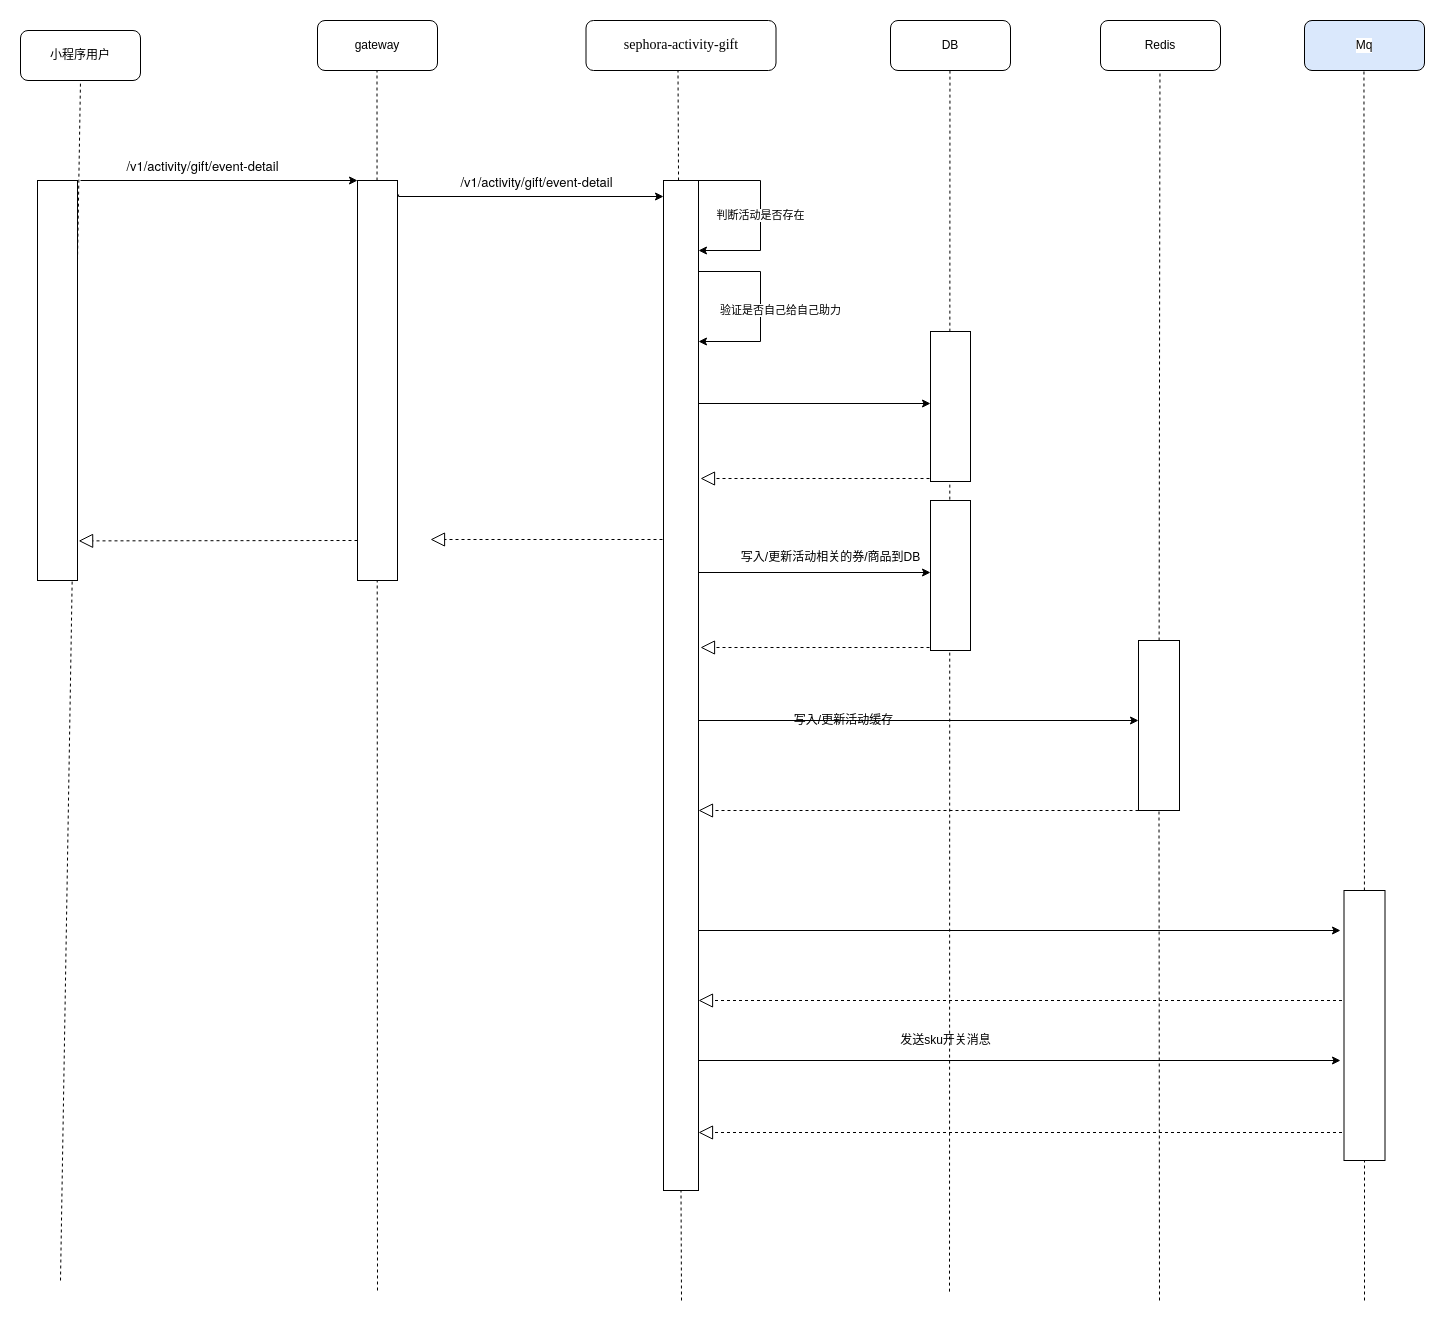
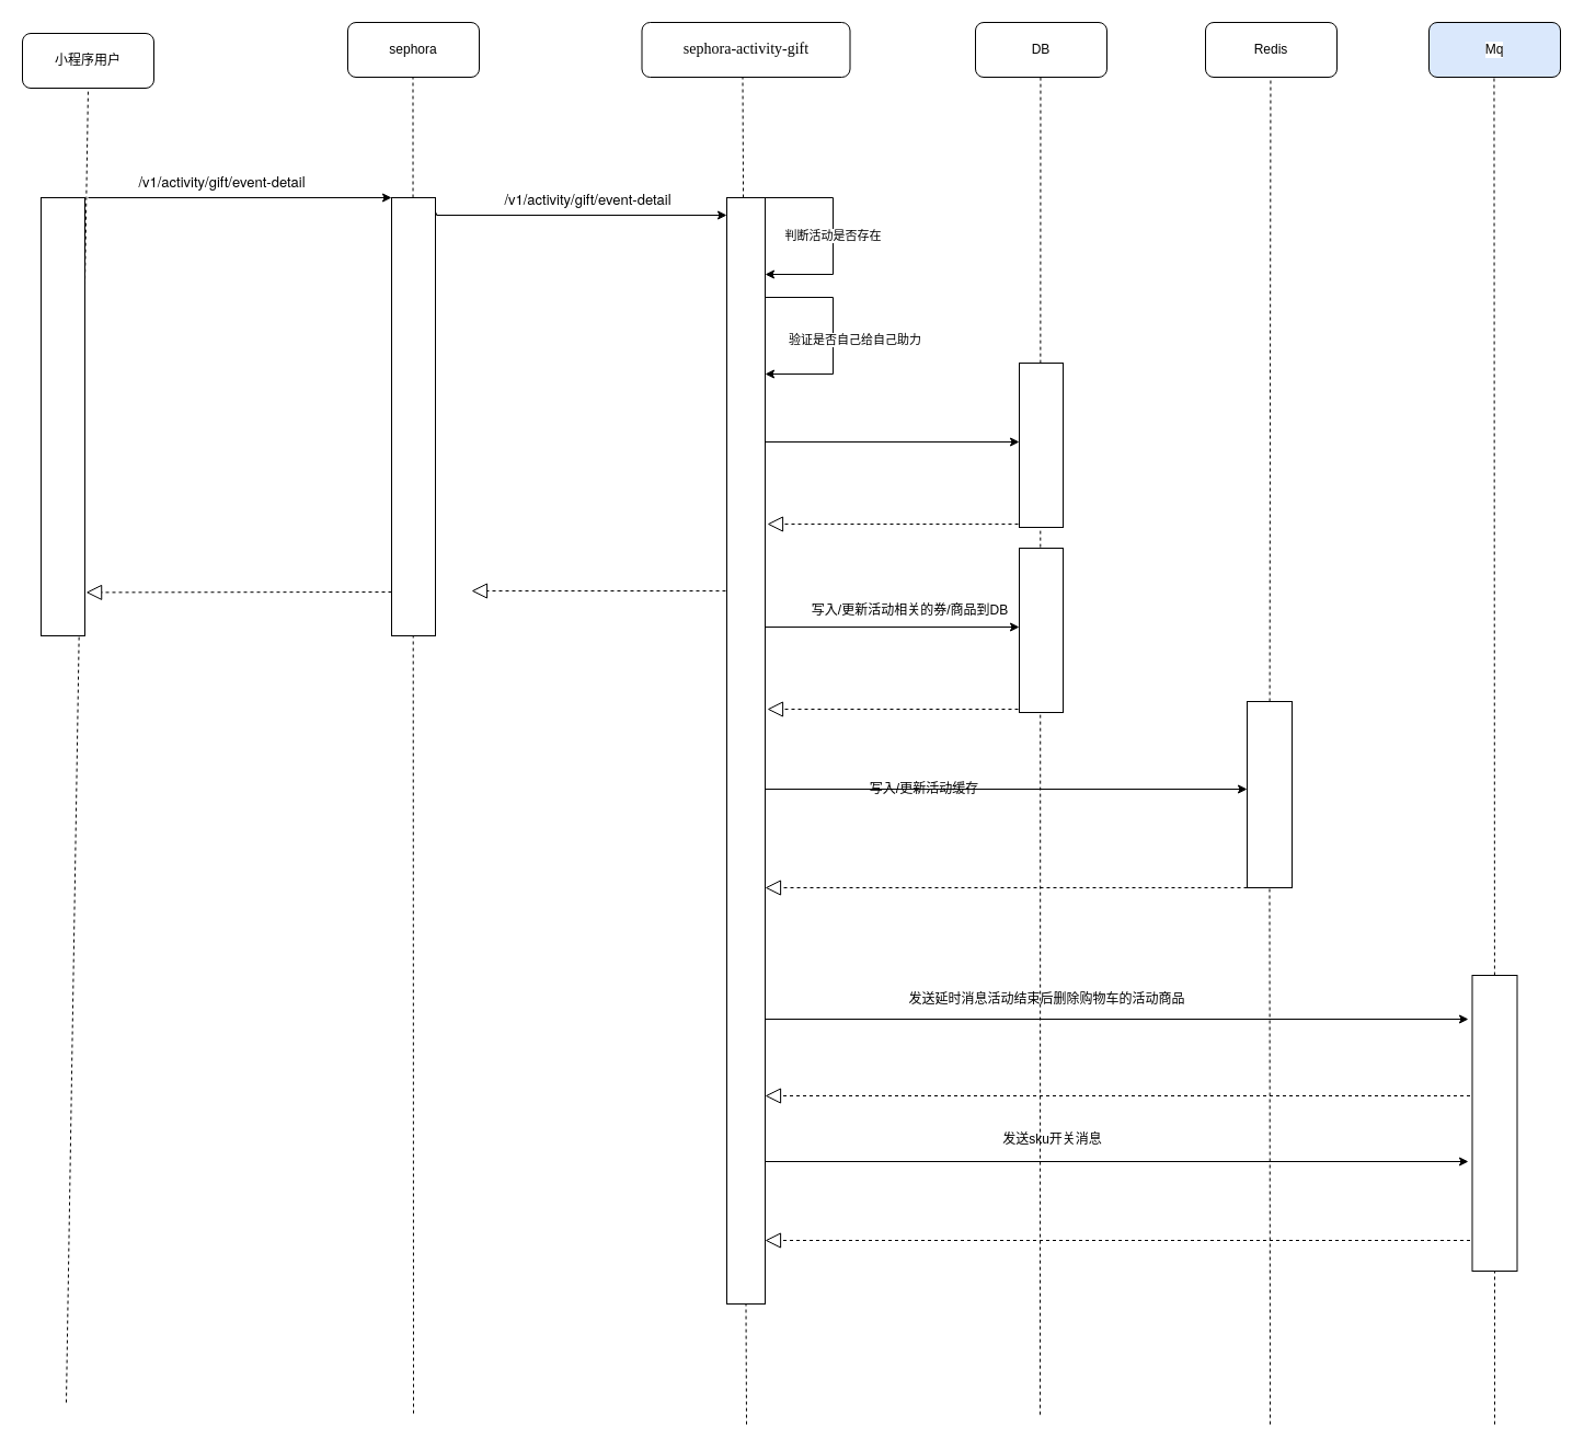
  <mxCell id="0" />
  <mxCell id="1" parent="0" />
  <mxCell id="2" value="小程序用户" style="rounded=1;whiteSpace=wrap;html=1;labelBackgroundColor=default;fontColor=#000000;" vertex="1" parent="1"><mxGeometry x="20" y="30" width="120" height="50" as="geometry" /></mxCell>
  <mxCell id="3" value="" style="endArrow=none;dashed=1;html=1;rounded=0;fontColor=#000000;entryX=0.5;entryY=1;entryDx=0;entryDy=0;" edge="1" parent="1" target="2"><mxGeometry width="50" height="50" relative="1" as="geometry"><mxPoint x="60" y="1280" as="sourcePoint" /><mxPoint x="90" y="70" as="targetPoint" /></mxGeometry></mxCell>
  <mxCell id="4" value="" style="rounded=0;whiteSpace=wrap;html=1;labelBackgroundColor=default;fontColor=#000000;" vertex="1" parent="1"><mxGeometry x="37" y="180" width="40" height="400" as="geometry" /></mxCell>
  <mxCell id="5" value="&lt;p class=&quot;MsoNormal&quot; style=&quot;margin: 0pt 0pt 0.0pt ; text-align: justify&quot;&gt;&lt;font face=&quot;calibri&quot;&gt;&lt;span style=&quot;font-size: 14px&quot;&gt;sephora-activity-gift&lt;/span&gt;&lt;/font&gt;&lt;br&gt;&lt;/p&gt;" style="rounded=1;whiteSpace=wrap;html=1;labelBackgroundColor=default;fontColor=#000000;" vertex="1" parent="1"><mxGeometry x="585.5" y="20" width="190" height="50" as="geometry" /></mxCell>
  <mxCell id="6" value="" style="endArrow=none;dashed=1;html=1;rounded=0;fontColor=#000000;entryX=0.5;entryY=1;entryDx=0;entryDy=0;startArrow=none;" edge="1" parent="1" source="9"><mxGeometry width="50" height="50" relative="1" as="geometry"><mxPoint x="677.5" y="1636" as="sourcePoint" /><mxPoint x="677.5" y="70" as="targetPoint" /></mxGeometry></mxCell>
  <mxCell id="7" style="edgeStyle=orthogonalEdgeStyle;rounded=0;orthogonalLoop=1;jettySize=auto;html=1;entryX=0;entryY=0.5;entryDx=0;entryDy=0;fontColor=#000000;" edge="1" parent="1"><mxGeometry relative="1" as="geometry"><mxPoint x="698" y="403" as="sourcePoint" /><mxPoint x="930" y="403" as="targetPoint" /></mxGeometry></mxCell>
  <mxCell id="8" style="edgeStyle=orthogonalEdgeStyle;rounded=0;orthogonalLoop=1;jettySize=auto;html=1;fontColor=#000000;entryX=0;entryY=0.5;entryDx=0;entryDy=0;" edge="1" parent="1"><mxGeometry relative="1" as="geometry"><mxPoint x="1138" y="720" as="targetPoint" /><mxPoint x="698" y="720" as="sourcePoint" /></mxGeometry></mxCell>
  <mxCell id="9" value="" style="rounded=0;whiteSpace=wrap;html=1;labelBackgroundColor=default;fontColor=#000000;" vertex="1" parent="1"><mxGeometry x="663" y="180" width="35" height="1010" as="geometry" /></mxCell>
  <mxCell id="10" value="" style="endArrow=none;dashed=1;html=1;rounded=0;fontColor=#000000;entryX=0.5;entryY=1;entryDx=0;entryDy=0;" edge="1" parent="1" target="9"><mxGeometry width="50" height="50" relative="1" as="geometry"><mxPoint x="681" y="1300" as="sourcePoint" /><mxPoint x="677.5" y="70" as="targetPoint" /></mxGeometry></mxCell>
  <mxCell id="11" value="" style="endArrow=classic;html=1;rounded=0;fontColor=#000000;entryX=0;entryY=0;entryDx=0;entryDy=0;" edge="1" parent="1" target="15"><mxGeometry width="50" height="50" relative="1" as="geometry"><mxPoint x="80" y="180" as="sourcePoint" /><mxPoint x="370" y="180" as="targetPoint" /></mxGeometry></mxCell>
- <mxCell id="12" value="gateway" style="rounded=1;whiteSpace=wrap;html=1;labelBackgroundColor=default;fontColor=#000000;" vertex="1" parent="1"><mxGeometry x="317" y="20" width="120" height="50" as="geometry" /></mxCell>
+ <mxCell id="12" value="sephora" style="rounded=1;whiteSpace=wrap;html=1;labelBackgroundColor=default;fontColor=#000000;" vertex="1" parent="1"><mxGeometry x="317" y="20" width="120" height="50" as="geometry" /></mxCell>
  <mxCell id="13" value="" style="endArrow=none;dashed=1;html=1;rounded=0;fontColor=#000000;entryX=0.5;entryY=1;entryDx=0;entryDy=0;" edge="1" parent="1"><mxGeometry width="50" height="50" relative="1" as="geometry"><mxPoint x="377" y="1290" as="sourcePoint" /><mxPoint x="376.5" y="70" as="targetPoint" /></mxGeometry></mxCell>
  <mxCell id="14" style="edgeStyle=orthogonalEdgeStyle;rounded=0;orthogonalLoop=1;jettySize=auto;html=1;exitX=1.027;exitY=0.035;exitDx=0;exitDy=0;entryX=0;entryY=0;entryDx=0;entryDy=0;fontColor=#000000;exitPerimeter=0;" edge="1" parent="1" source="15"><mxGeometry relative="1" as="geometry"><Array as="points"><mxPoint x="398" y="196" /></Array><mxPoint x="427" y="196" as="sourcePoint" /><mxPoint x="663" y="196" as="targetPoint" /></mxGeometry></mxCell>
  <mxCell id="15" value="" style="rounded=0;whiteSpace=wrap;html=1;labelBackgroundColor=default;fontColor=#000000;" vertex="1" parent="1"><mxGeometry x="357" y="180" width="40" height="400" as="geometry" /></mxCell>
  <mxCell id="16" value="判断活动是否存在" style="edgeStyle=orthogonalEdgeStyle;rounded=0;orthogonalLoop=1;jettySize=auto;html=1;exitX=1;exitY=0;exitDx=0;exitDy=0;fontColor=#000000;" edge="1" parent="1" source="9"><mxGeometry relative="1" as="geometry"><mxPoint x="698" y="250" as="targetPoint" /><Array as="points"><mxPoint x="760" y="180" /><mxPoint x="760" y="250" /><mxPoint x="698" y="250" /></Array></mxGeometry></mxCell>
  <mxCell id="17" value="DB" style="rounded=1;whiteSpace=wrap;html=1;labelBackgroundColor=default;fontColor=#000000;" vertex="1" parent="1"><mxGeometry x="890" y="20" width="120" height="50" as="geometry" /></mxCell>
  <mxCell id="18" value="" style="endArrow=none;dashed=1;html=1;rounded=0;fontColor=#000000;entryX=0.5;entryY=1;entryDx=0;entryDy=0;startArrow=none;" edge="1" parent="1"><mxGeometry width="50" height="50" relative="1" as="geometry"><mxPoint x="949" y="1291.111" as="sourcePoint" /><mxPoint x="949.46" y="70" as="targetPoint" /><Array as="points" /></mxGeometry></mxCell>
  <mxCell id="19" value="Redis" style="rounded=1;whiteSpace=wrap;html=1;labelBackgroundColor=default;fontColor=#000000;" vertex="1" parent="1"><mxGeometry x="1100" y="20" width="120" height="50" as="geometry" /></mxCell>
  <mxCell id="20" value="" style="endArrow=none;dashed=1;html=1;rounded=0;fontColor=#000000;entryX=0.5;entryY=1;entryDx=0;entryDy=0;startArrow=none;" edge="1" parent="1" source="21"><mxGeometry width="50" height="50" relative="1" as="geometry"><mxPoint x="1159" y="610" as="sourcePoint" /><mxPoint x="1159.46" y="70" as="targetPoint" /><Array as="points" /></mxGeometry></mxCell>
  <mxCell id="21" value="" style="rounded=0;whiteSpace=wrap;html=1;labelBackgroundColor=default;fontColor=#000000;" vertex="1" parent="1"><mxGeometry x="1138" y="640" width="41" height="170" as="geometry" /></mxCell>
  <mxCell id="22" value="" style="endArrow=none;dashed=1;html=1;rounded=0;fontColor=#000000;entryX=0.5;entryY=1;entryDx=0;entryDy=0;startArrow=none;" edge="1" parent="1" target="21"><mxGeometry width="50" height="50" relative="1" as="geometry"><mxPoint x="1159" y="1300" as="sourcePoint" /><mxPoint x="1159.46" y="70" as="targetPoint" /><Array as="points" /></mxGeometry></mxCell>
  <mxCell id="23" value="写入/更新活动缓存" style="text;html=1;align=center;verticalAlign=middle;resizable=0;points=[];autosize=1;strokeColor=none;fillColor=none;fontColor=#000000;" vertex="1" parent="1"><mxGeometry x="788" y="710" width="110" height="20" as="geometry" /></mxCell>
  <mxCell id="24" value="" style="endArrow=block;dashed=1;endFill=0;endSize=12;html=1;rounded=0;fontColor=#000000;exitX=0;exitY=1;exitDx=0;exitDy=0;" edge="1" parent="1" source="21"><mxGeometry width="160" relative="1" as="geometry"><mxPoint x="1128" y="780" as="sourcePoint" /><mxPoint x="698" y="810" as="targetPoint" /></mxGeometry></mxCell>
  <mxCell id="25" value="" style="endArrow=block;dashed=1;endFill=0;endSize=12;html=1;rounded=0;fontColor=#000000;exitX=0;exitY=1;exitDx=0;exitDy=0;" edge="1" parent="1"><mxGeometry width="160" relative="1" as="geometry"><mxPoint x="662" y="539" as="sourcePoint" /><mxPoint x="430" y="539" as="targetPoint" /></mxGeometry></mxCell>
  <mxCell id="26" value="" style="endArrow=block;dashed=1;endFill=0;endSize=12;html=1;rounded=0;fontColor=#000000;exitX=0;exitY=1;exitDx=0;exitDy=0;" edge="1" parent="1"><mxGeometry width="160" relative="1" as="geometry"><mxPoint x="929" y="478" as="sourcePoint" /><mxPoint x="700" y="478" as="targetPoint" /></mxGeometry></mxCell>
  <mxCell id="27" value="" style="endArrow=block;dashed=1;endFill=0;endSize=12;html=1;rounded=0;fontColor=#000000;exitX=0;exitY=1;exitDx=0;exitDy=0;entryX=1.028;entryY=0.901;entryDx=0;entryDy=0;entryPerimeter=0;" edge="1" parent="1" target="4"><mxGeometry width="160" relative="1" as="geometry"><mxPoint x="357" y="540" as="sourcePoint" /><mxPoint x="125" y="540" as="targetPoint" /></mxGeometry></mxCell>
  <mxCell id="28" value="" style="rounded=0;whiteSpace=wrap;html=1;labelBackgroundColor=default;fontColor=#000000;" vertex="1" parent="1"><mxGeometry x="930" y="331" width="40" height="150" as="geometry" /></mxCell>
  <mxCell id="29" value="验证是否自己给自己助力" style="edgeStyle=orthogonalEdgeStyle;rounded=0;orthogonalLoop=1;jettySize=auto;html=1;exitX=1;exitY=0;exitDx=0;exitDy=0;fontColor=#000000;" edge="1" parent="1"><mxGeometry x="0.041" y="20" relative="1" as="geometry"><mxPoint x="698" y="341" as="targetPoint" /><Array as="points"><mxPoint x="760" y="271" /><mxPoint x="760" y="341" /><mxPoint x="698" y="341" /></Array><mxPoint x="698" y="271" as="sourcePoint" /><mxPoint as="offset" /></mxGeometry></mxCell>
  <mxCell id="30" style="edgeStyle=orthogonalEdgeStyle;rounded=0;orthogonalLoop=1;jettySize=auto;html=1;entryX=0;entryY=0.5;entryDx=0;entryDy=0;fontColor=#000000;" edge="1" parent="1"><mxGeometry relative="1" as="geometry"><mxPoint x="698" y="572" as="sourcePoint" /><mxPoint x="930" y="572" as="targetPoint" /></mxGeometry></mxCell>
  <mxCell id="31" value="写入/更新活动相关的券/商品到DB" style="text;html=1;align=center;verticalAlign=middle;resizable=0;points=[];autosize=1;strokeColor=none;fillColor=none;fontColor=#000000;" vertex="1" parent="1"><mxGeometry x="735" y="547" width="190" height="20" as="geometry" /></mxCell>
  <mxCell id="32" value="" style="endArrow=block;dashed=1;endFill=0;endSize=12;html=1;rounded=0;fontColor=#000000;exitX=0;exitY=1;exitDx=0;exitDy=0;" edge="1" parent="1"><mxGeometry width="160" relative="1" as="geometry"><mxPoint x="929" y="647" as="sourcePoint" /><mxPoint x="700" y="647" as="targetPoint" /></mxGeometry></mxCell>
  <mxCell id="33" value="" style="rounded=0;whiteSpace=wrap;html=1;labelBackgroundColor=default;fontColor=#000000;" vertex="1" parent="1"><mxGeometry x="930" y="500" width="40" height="150" as="geometry" /></mxCell>
  <mxCell id="34" value="Mq" style="rounded=1;whiteSpace=wrap;html=1;labelBackgroundColor=default;fontColor=#000000;fillColor=#dae8fc;" vertex="1" parent="1"><mxGeometry x="1304" y="20" width="120" height="50" as="geometry" /></mxCell>
  <mxCell id="35" value="" style="endArrow=none;dashed=1;html=1;rounded=0;fontColor=#000000;entryX=0.5;entryY=1;entryDx=0;entryDy=0;startArrow=none;" edge="1" parent="1" source="36"><mxGeometry width="50" height="50" relative="1" as="geometry"><mxPoint x="1363" y="610" as="sourcePoint" /><mxPoint x="1363.46" y="70" as="targetPoint" /><Array as="points" /></mxGeometry></mxCell>
  <mxCell id="36" value="" style="rounded=0;whiteSpace=wrap;html=1;labelBackgroundColor=default;fontColor=#000000;" vertex="1" parent="1"><mxGeometry x="1343.5" y="890" width="41" height="270" as="geometry" /></mxCell>
  <mxCell id="37" value="" style="endArrow=none;dashed=1;html=1;rounded=0;fontColor=#000000;entryX=0.5;entryY=1;entryDx=0;entryDy=0;startArrow=none;" edge="1" parent="1" target="36"><mxGeometry width="50" height="50" relative="1" as="geometry"><mxPoint x="1364" y="1300" as="sourcePoint" /><mxPoint x="1363.46" y="70" as="targetPoint" /><Array as="points" /></mxGeometry></mxCell>
  <mxCell id="38" style="edgeStyle=orthogonalEdgeStyle;rounded=0;orthogonalLoop=1;jettySize=auto;html=1;fontColor=#000000;" edge="1" parent="1"><mxGeometry relative="1" as="geometry"><mxPoint x="1340" y="930" as="targetPoint" /><mxPoint x="698" y="930" as="sourcePoint" /></mxGeometry></mxCell>
+ <mxCell id="39" value="发送延时消息活动结束后删除购物车的活动商品" style="text;html=1;align=center;verticalAlign=middle;resizable=0;points=[];autosize=1;strokeColor=none;fillColor=none;fontColor=#000000;" vertex="1" parent="1"><mxGeometry x="820" y="902" width="270" height="20" as="geometry" /></mxCell>
  <mxCell id="40" style="edgeStyle=orthogonalEdgeStyle;rounded=0;orthogonalLoop=1;jettySize=auto;html=1;fontColor=#000000;" edge="1" parent="1"><mxGeometry relative="1" as="geometry"><mxPoint x="1340" y="1060" as="targetPoint" /><mxPoint x="698" y="1060" as="sourcePoint" /></mxGeometry></mxCell>
- <mxCell id="41" value="发送sku开关消息" style="text;html=1;align=center;verticalAlign=middle;resizable=0;points=[];autosize=1;strokeColor=none;fillColor=none;fontColor=#000000;" vertex="1" parent="1"><mxGeometry x="890" y="1030" width="110" height="20" as="geometry" /></mxCell>
+ <mxCell id="41" value="发送sku开关消息" style="text;html=1;align=center;verticalAlign=middle;resizable=0;points=[];autosize=1;strokeColor=none;fillColor=none;fontColor=#000000;" vertex="1" parent="1"><mxGeometry x="905" y="1030" width="110" height="20" as="geometry" /></mxCell>
  <mxCell id="42" value="" style="endArrow=block;dashed=1;endFill=0;endSize=12;html=1;rounded=0;fontColor=#000000;exitX=0;exitY=1;exitDx=0;exitDy=0;" edge="1" parent="1"><mxGeometry width="160" relative="1" as="geometry"><mxPoint x="1341.5" y="1000" as="sourcePoint" /><mxPoint x="698" y="1000" as="targetPoint" /></mxGeometry></mxCell>
  <mxCell id="43" value="" style="endArrow=block;dashed=1;endFill=0;endSize=12;html=1;rounded=0;fontColor=#000000;exitX=0;exitY=1;exitDx=0;exitDy=0;" edge="1" parent="1"><mxGeometry width="160" relative="1" as="geometry"><mxPoint x="1341.5" y="1132" as="sourcePoint" /><mxPoint x="698" y="1132" as="targetPoint" /></mxGeometry></mxCell>
  <mxCell id="44" value="&lt;font face=&quot;helvetica neue&quot;&gt;&lt;span style=&quot;font-size: 13px&quot;&gt;/v1/activity/gift/event-detail&lt;/span&gt;&lt;/font&gt;" style="text;html=1;align=center;verticalAlign=middle;resizable=0;points=[];autosize=1;strokeColor=none;fillColor=none;fontColor=#000000;" vertex="1" parent="1"><mxGeometry x="117" y="156" width="170" height="20" as="geometry" /></mxCell>
  <mxCell id="45" value="&lt;font face=&quot;helvetica neue&quot;&gt;&lt;span style=&quot;font-size: 13px&quot;&gt;/v1/activity/gift/event-detail&lt;/span&gt;&lt;/font&gt;" style="text;html=1;align=center;verticalAlign=middle;resizable=0;points=[];autosize=1;strokeColor=none;fillColor=none;fontColor=#000000;" vertex="1" parent="1"><mxGeometry x="451" y="172" width="170" height="20" as="geometry" /></mxCell>
